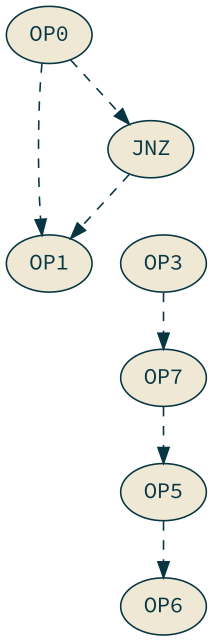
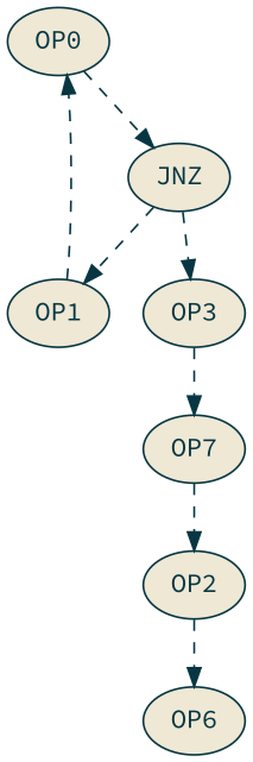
  digraph {
    fontname="Source Code Pro"
    rankdir=TB
    node [color="#073642" fillcolor="#eee8d5" fontcolor="#073642" fontname="Source Code Pro" style=filled]
    edge [color="#073642" fontname="Source Code Pro" style=dashed]
    n1 [label=OP0]
    OP1
    JNZ
    OP3
    n5 [label=OP7]
-   OP5
+   OP5 [label=OP2]
    OP6
    n1 -> JNZ
-   n1 -> OP1
+   OP1 -> n1
    JNZ -> OP1
+   JNZ -> OP3
    OP3 -> n5
    n5 -> OP5
    OP5 -> OP6
  }
